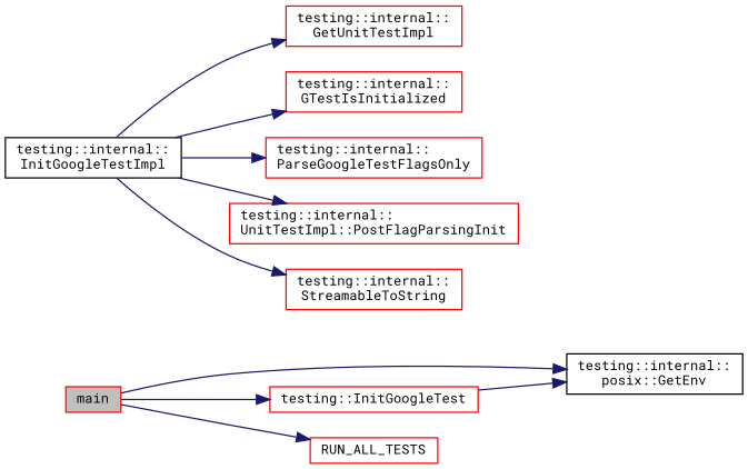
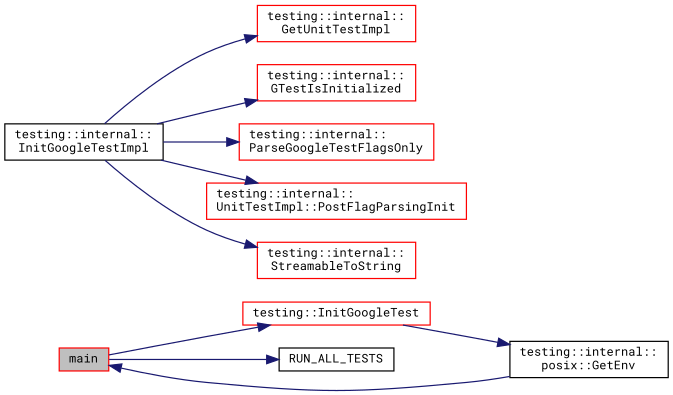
  digraph {
    fontname="Roboto Mono"
    rankdir=LR
    node [color=red fontname="Roboto Mono" fontsize=10 shape=record]
    edge [color=midnightblue fontname="Roboto Mono" fontsize=10 labelfontname=Helvetica labelfontsize=10 style=solid]
    n1 [fillcolor=grey75 fontcolor=black height=0.2 label=main style=filled width=0.4]
    n2 [color=black height=0.2 label="testing::internal::\lposix::GetEnv" width=0.4]
    n3 [height=0.2 label="testing::InitGoogleTest" width=0.4]
-   n4 [height=0.2 label=RUN_ALL_TESTS width=0.4]
+   n4 [color=black height=0.2 label=RUN_ALL_TESTS width=0.4]
    n5 [color=black height=0.2 label="testing::internal::\lInitGoogleTestImpl" width=0.4]
    n6 [height=0.2 label="testing::internal::\lGetUnitTestImpl" width=0.4]
    n7 [height=0.2 label="testing::internal::\lGTestIsInitialized" width=0.4]
    n8 [height=0.2 label="testing::internal::\lParseGoogleTestFlagsOnly" width=0.4]
    n9 [height=0.2 label="testing::internal::\lUnitTestImpl::PostFlagParsingInit" width=0.4]
    n10 [height=0.2 label="testing::internal::\lStreamableToString" width=0.4]
-   n1 -> n2
+   n2 -> n1
    n1 -> n3
    n1 -> n4
    n3 -> n2
    n5 -> n6
    n5 -> n7
    n5 -> n8
    n5 -> n9
    n5 -> n10
  }
